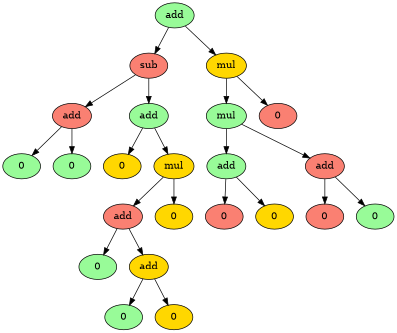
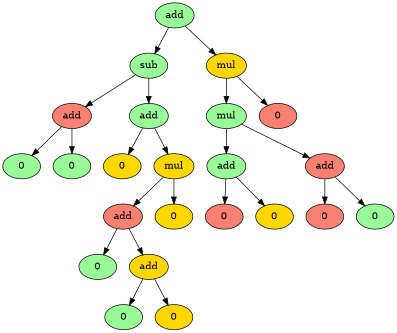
  digraph {
    node [style=filled fillcolor=palegreen]
    n1 [label=add]
-   n2 [label=sub fillcolor=salmon]
+   n2 [label=sub]
    n3 [label=mul fillcolor=gold]
    n4 [label=add fillcolor=salmon]
    n5 [label=add]
    n6 [label=0]
    n7 [label=0]
    n8 [label=0 fillcolor=gold]
    n9 [label=mul fillcolor=gold]
    n10 [label=add fillcolor=salmon]
    n11 [label=0 fillcolor=gold]
    n12 [label=0]
    n13 [label=add fillcolor=gold]
    n14 [label=0]
    n15 [label=0 fillcolor=gold]
    n16 [label=mul]
    n17 [label=0 fillcolor=salmon]
    n18 [label=add]
    n19 [label=add fillcolor=salmon]
    n20 [label=0 fillcolor=salmon]
    n21 [label=0 fillcolor=gold]
    n22 [label=0 fillcolor=salmon]
    n23 [label=0]
    n1 -> n2
    n1 -> n3
    n2 -> n4
    n2 -> n5
    n3 -> n16
    n3 -> n17
    n4 -> n6
    n4 -> n7
    n5 -> n8
    n5 -> n9
    n9 -> n10
    n9 -> n11
    n10 -> n12
    n10 -> n13
    n13 -> n14
    n13 -> n15
    n16 -> n18
    n16 -> n19
    n18 -> n20
    n18 -> n21
    n19 -> n22
    n19 -> n23
  }
